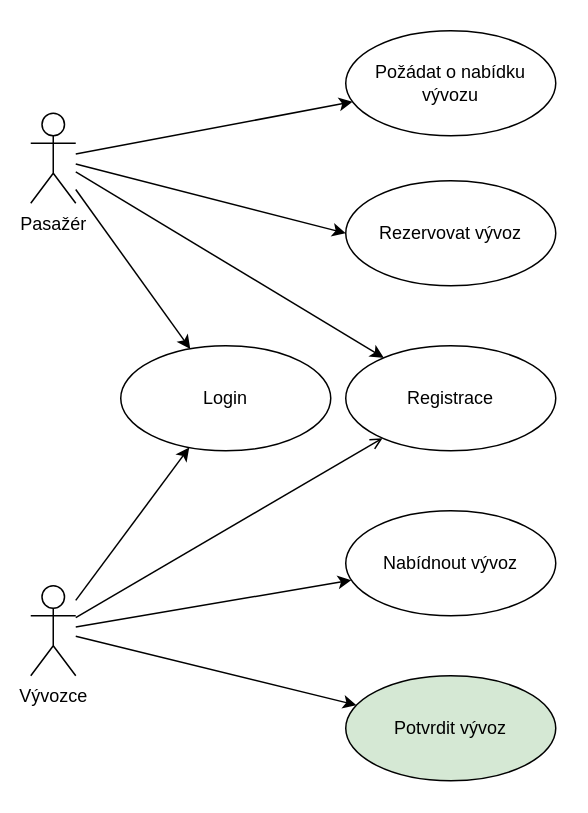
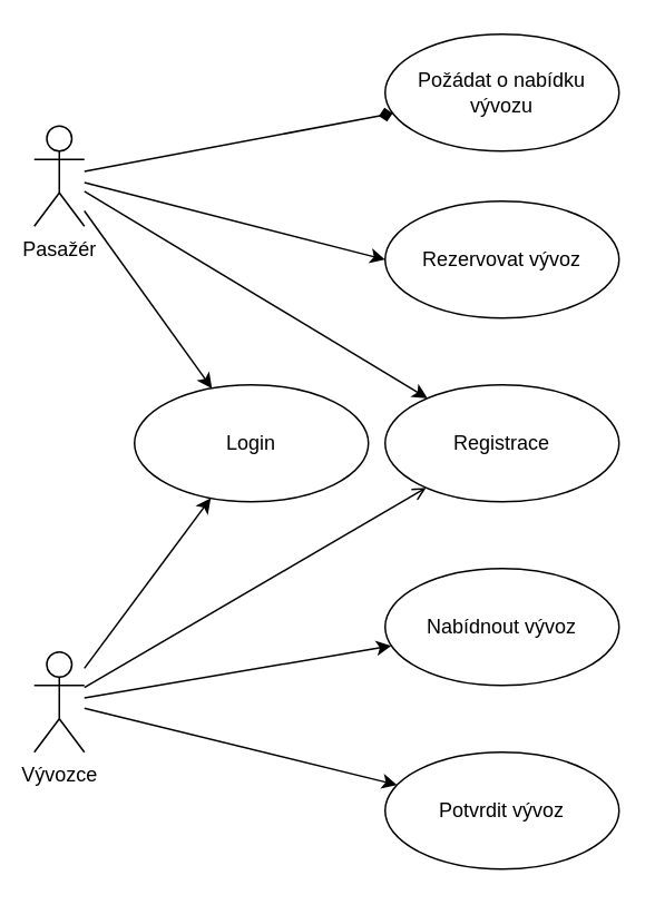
  <mxCell id="0" />
  <mxCell id="1" parent="0" />
  <mxCell id="2" style="rounded=0;orthogonalLoop=1;jettySize=auto;html=1;" parent="1" source="6" target="17" edge="1"><mxGeometry relative="1" as="geometry" /></mxCell>
  <mxCell id="3" style="rounded=0;orthogonalLoop=1;jettySize=auto;html=1;" parent="1" source="6" target="12" edge="1"><mxGeometry relative="1" as="geometry" /></mxCell>
  <mxCell id="4" style="rounded=0;orthogonalLoop=1;jettySize=auto;html=1;" parent="1" source="6" target="13" edge="1"><mxGeometry relative="1" as="geometry" /></mxCell>
  <mxCell id="5" style="rounded=0;orthogonalLoop=1;jettySize=auto;html=1;endArrow=open;" parent="1" source="6" target="15" edge="1"><mxGeometry relative="1" as="geometry" /></mxCell>
  <mxCell id="6" value="Vývozce" style="shape=umlActor;verticalLabelPosition=bottom;verticalAlign=top;html=1;" parent="1" vertex="1"><mxGeometry x="20" y="390" width="30" height="60" as="geometry" /></mxCell>
  <mxCell id="7" style="rounded=0;orthogonalLoop=1;jettySize=auto;html=1;entryX=0;entryY=0.5;entryDx=0;entryDy=0;" parent="1" source="11" target="14" edge="1"><mxGeometry relative="1" as="geometry" /></mxCell>
- <mxCell id="8" style="rounded=0;orthogonalLoop=1;jettySize=auto;html=1;" parent="1" source="11" target="16" edge="1"><mxGeometry relative="1" as="geometry" /></mxCell>
+ <mxCell id="8" style="rounded=0;orthogonalLoop=1;jettySize=auto;html=1;endArrow=diamond;" parent="1" source="11" target="16" edge="1"><mxGeometry relative="1" as="geometry" /></mxCell>
  <mxCell id="9" style="rounded=0;orthogonalLoop=1;jettySize=auto;html=1;" parent="1" source="11" target="13" edge="1"><mxGeometry relative="1" as="geometry" /></mxCell>
  <mxCell id="10" style="rounded=0;orthogonalLoop=1;jettySize=auto;html=1;" parent="1" source="11" target="15" edge="1"><mxGeometry relative="1" as="geometry" /></mxCell>
  <mxCell id="11" value="Pasažér" style="shape=umlActor;verticalLabelPosition=bottom;verticalAlign=top;html=1;" parent="1" vertex="1"><mxGeometry x="20" y="75" width="30" height="60" as="geometry" /></mxCell>
  <mxCell id="12" value="Nabídnout vývoz" style="ellipse;whiteSpace=wrap;html=1;" parent="1" vertex="1"><mxGeometry x="230" y="340" width="140" height="70" as="geometry" /></mxCell>
  <mxCell id="13" value="Login" style="ellipse;whiteSpace=wrap;html=1;" parent="1" vertex="1"><mxGeometry x="80" y="230" width="140" height="70" as="geometry" /></mxCell>
  <mxCell id="14" value="Rezervovat vývoz" style="ellipse;whiteSpace=wrap;html=1;" parent="1" vertex="1"><mxGeometry x="230" y="120" width="140" height="70" as="geometry" /></mxCell>
  <mxCell id="15" value="Registrace" style="ellipse;whiteSpace=wrap;html=1;" parent="1" vertex="1"><mxGeometry x="230" y="230" width="140" height="70" as="geometry" /></mxCell>
  <mxCell id="16" value="Požádat o nabídku vývozu" style="ellipse;whiteSpace=wrap;html=1;" parent="1" vertex="1"><mxGeometry x="230" y="20" width="140" height="70" as="geometry" /></mxCell>
- <mxCell id="17" value="Potvrdit vývoz" style="ellipse;whiteSpace=wrap;html=1;fillColor=#d5e8d4;" parent="1" vertex="1"><mxGeometry x="230" y="450" width="140" height="70" as="geometry" /></mxCell>
+ <mxCell id="17" value="Potvrdit vývoz" style="ellipse;whiteSpace=wrap;html=1;" parent="1" vertex="1"><mxGeometry x="230" y="450" width="140" height="70" as="geometry" /></mxCell>
